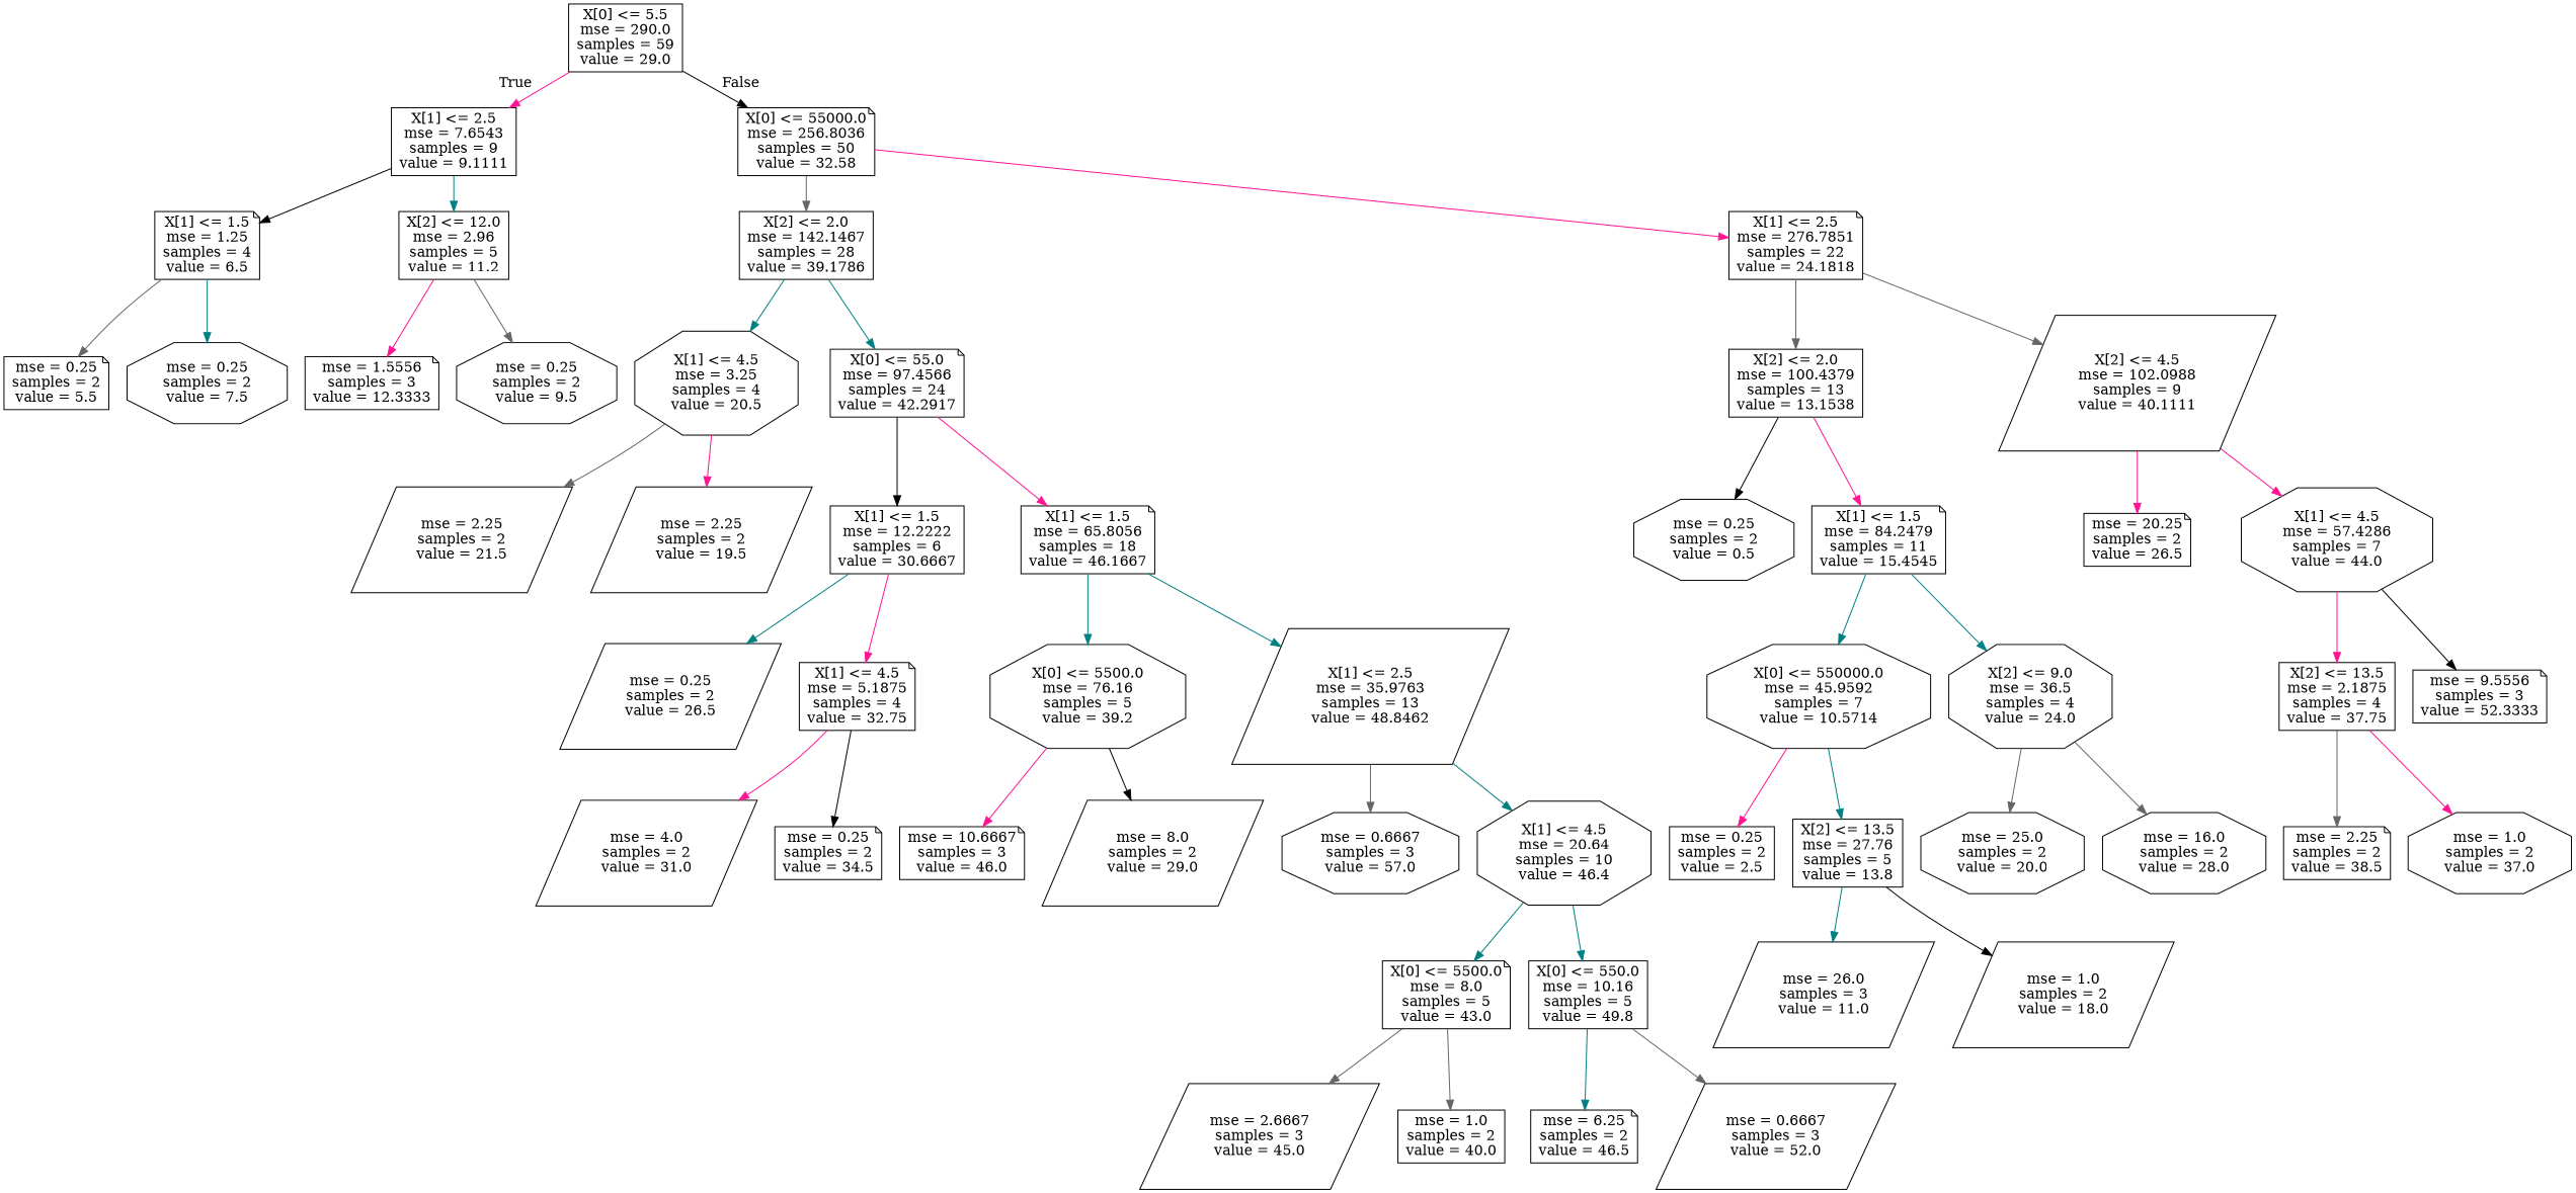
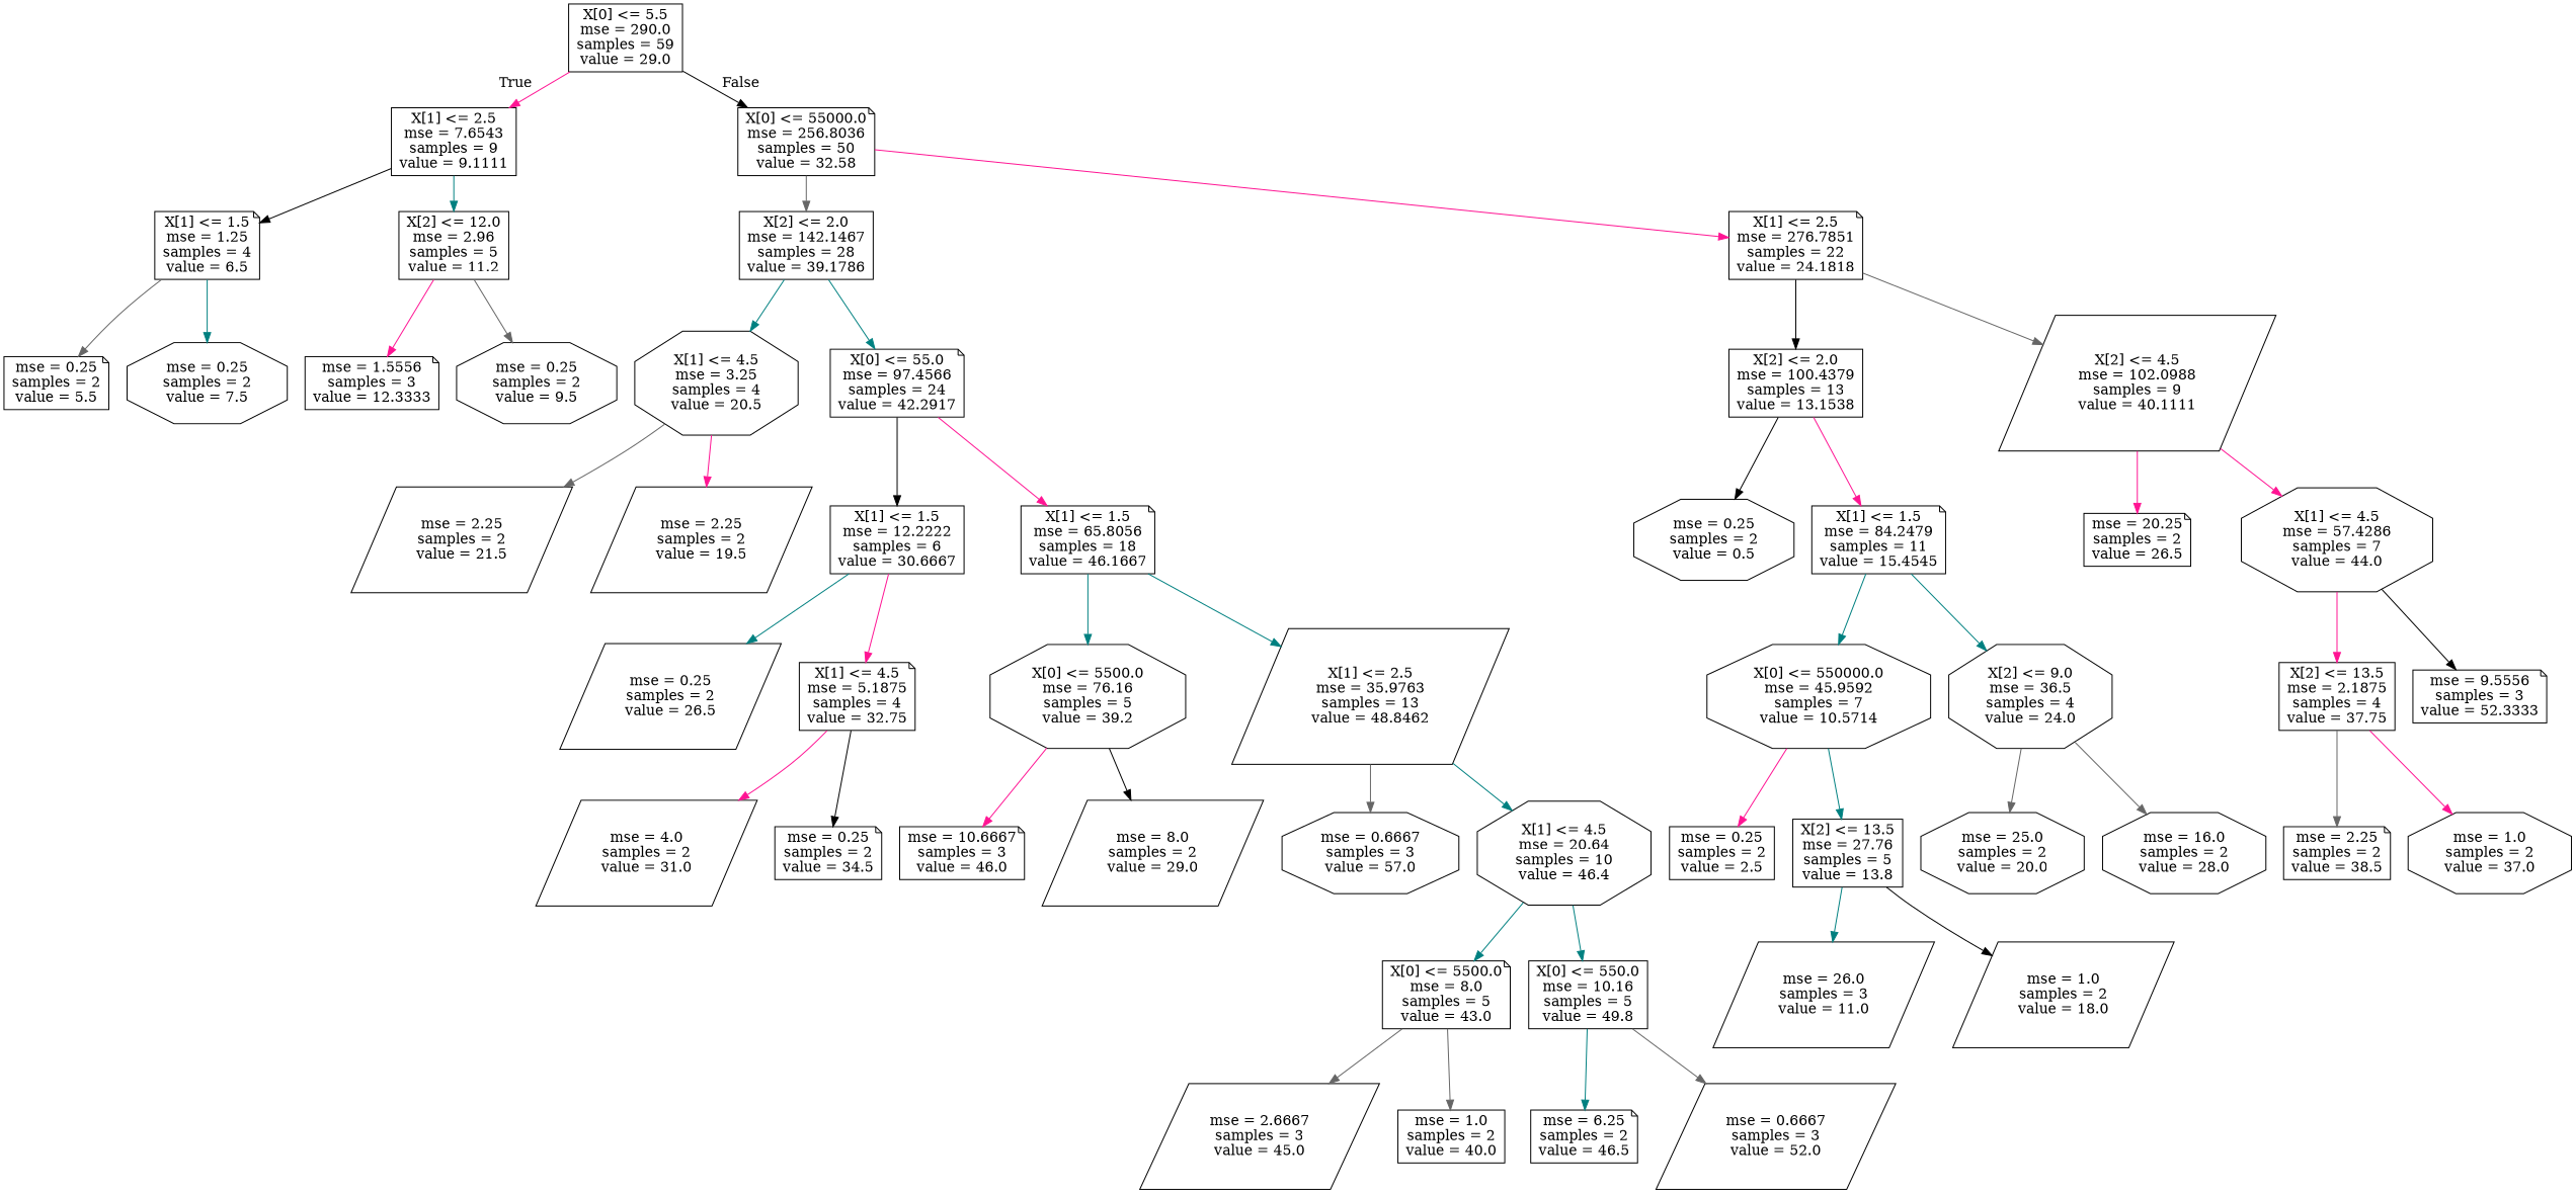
  digraph {
    node [shape=note]
    edge [color=teal]
    n1 [label="X[0] <= 5.5\nmse = 290.0\nsamples = 59\nvalue = 29.0" shape=box]
    n2 [label="X[1] <= 2.5\nmse = 7.6543\nsamples = 9\nvalue = 9.1111" shape=box]
    n3 [label="X[0] <= 55000.0\nmse = 256.8036\nsamples = 50\nvalue = 32.58"]
    n4 [label="X[1] <= 1.5\nmse = 1.25\nsamples = 4\nvalue = 6.5"]
    n5 [label="X[2] <= 12.0\nmse = 2.96\nsamples = 5\nvalue = 11.2" shape=box]
    n6 [label="X[2] <= 2.0\nmse = 142.1467\nsamples = 28\nvalue = 39.1786" shape=box]
    n7 [label="X[1] <= 2.5\nmse = 276.7851\nsamples = 22\nvalue = 24.1818"]
    n8 [label="mse = 0.25\nsamples = 2\nvalue = 5.5"]
    n9 [label="mse = 0.25\nsamples = 2\nvalue = 7.5" shape=octagon]
    n10 [label="mse = 1.5556\nsamples = 3\nvalue = 12.3333"]
    n11 [label="mse = 0.25\nsamples = 2\nvalue = 9.5" shape=octagon]
    n12 [label="X[1] <= 4.5\nmse = 3.25\nsamples = 4\nvalue = 20.5" shape=octagon]
    n13 [label="X[0] <= 55.0\nmse = 97.4566\nsamples = 24\nvalue = 42.2917"]
    n14 [label="X[2] <= 2.0\nmse = 100.4379\nsamples = 13\nvalue = 13.1538" shape=box]
    n15 [label="X[2] <= 4.5\nmse = 102.0988\nsamples = 9\nvalue = 40.1111" shape=parallelogram]
    n16 [label="mse = 2.25\nsamples = 2\nvalue = 21.5" shape=parallelogram]
    n17 [label="mse = 2.25\nsamples = 2\nvalue = 19.5" shape=parallelogram]
    n18 [label="X[1] <= 1.5\nmse = 12.2222\nsamples = 6\nvalue = 30.6667" shape=box]
    n19 [label="X[1] <= 1.5\nmse = 65.8056\nsamples = 18\nvalue = 46.1667"]
    n20 [label="mse = 0.25\nsamples = 2\nvalue = 26.5" shape=parallelogram]
    n21 [label="X[1] <= 4.5\nmse = 5.1875\nsamples = 4\nvalue = 32.75"]
    n22 [label="X[0] <= 5500.0\nmse = 76.16\nsamples = 5\nvalue = 39.2" shape=octagon]
    n23 [label="X[1] <= 2.5\nmse = 35.9763\nsamples = 13\nvalue = 48.8462" shape=parallelogram]
    n24 [label="mse = 4.0\nsamples = 2\nvalue = 31.0" shape=parallelogram]
    n25 [label="mse = 0.25\nsamples = 2\nvalue = 34.5"]
    n26 [label="mse = 10.6667\nsamples = 3\nvalue = 46.0"]
    n27 [label="mse = 8.0\nsamples = 2\nvalue = 29.0" shape=parallelogram]
    n28 [label="mse = 0.6667\nsamples = 3\nvalue = 57.0" shape=octagon]
    n29 [label="X[1] <= 4.5\nmse = 20.64\nsamples = 10\nvalue = 46.4" shape=octagon]
    n30 [label="X[0] <= 5500.0\nmse = 8.0\nsamples = 5\nvalue = 43.0"]
    n31 [label="X[0] <= 550.0\nmse = 10.16\nsamples = 5\nvalue = 49.8" shape=box]
    n32 [label="mse = 2.6667\nsamples = 3\nvalue = 45.0" shape=parallelogram]
    n33 [label="mse = 1.0\nsamples = 2\nvalue = 40.0" shape=box]
    n34 [label="mse = 6.25\nsamples = 2\nvalue = 46.5"]
    n35 [label="mse = 0.6667\nsamples = 3\nvalue = 52.0" shape=parallelogram]
    n36 [label="mse = 0.25\nsamples = 2\nvalue = 0.5" shape=octagon]
    n37 [label="X[1] <= 1.5\nmse = 84.2479\nsamples = 11\nvalue = 15.4545"]
    n38 [label="mse = 20.25\nsamples = 2\nvalue = 26.5"]
    n39 [label="X[1] <= 4.5\nmse = 57.4286\nsamples = 7\nvalue = 44.0" shape=octagon]
    n40 [label="X[0] <= 550000.0\nmse = 45.9592\nsamples = 7\nvalue = 10.5714" shape=octagon]
    n41 [label="X[2] <= 9.0\nmse = 36.5\nsamples = 4\nvalue = 24.0" shape=octagon]
    n42 [label="mse = 0.25\nsamples = 2\nvalue = 2.5" shape=box]
    n43 [label="X[2] <= 13.5\nmse = 27.76\nsamples = 5\nvalue = 13.8" shape=box]
    n44 [label="mse = 25.0\nsamples = 2\nvalue = 20.0" shape=octagon]
    n45 [label="mse = 16.0\nsamples = 2\nvalue = 28.0" shape=octagon]
    n46 [label="mse = 26.0\nsamples = 3\nvalue = 11.0" shape=parallelogram]
    n47 [label="mse = 1.0\nsamples = 2\nvalue = 18.0" shape=parallelogram]
    n48 [label="X[2] <= 13.5\nmse = 2.1875\nsamples = 4\nvalue = 37.75" shape=box]
    n49 [label="mse = 9.5556\nsamples = 3\nvalue = 52.3333"]
    n50 [label="mse = 2.25\nsamples = 2\nvalue = 38.5"]
    n51 [label="mse = 1.0\nsamples = 2\nvalue = 37.0" shape=octagon]
    n1 -> n2 [color=deeppink headlabel=True labelangle=45 labeldistance=2.5]
    n1 -> n3 [color=black headlabel=False labelangle=-45 labeldistance=2.5]
    n2 -> n4 [color=black]
    n2 -> n5
    n3 -> n6 [color=gray40]
    n3 -> n7 [color=deeppink]
    n4 -> n8 [color=gray40]
    n4 -> n9
    n5 -> n10 [color=deeppink]
    n5 -> n11 [color=gray40]
    n6 -> n12
    n6 -> n13
-   n7 -> n14 [color=gray40]
+   n7 -> n14 [color=black]
    n7 -> n15 [color=gray40]
    n12 -> n16 [color=gray40]
    n12 -> n17 [color=deeppink]
    n13 -> n18 [color=black]
    n13 -> n19 [color=deeppink]
    n14 -> n36 [color=black]
    n14 -> n37 [color=deeppink]
    n15 -> n38 [color=deeppink]
    n15 -> n39 [color=deeppink]
    n18 -> n20
    n18 -> n21 [color=deeppink]
    n19 -> n22
    n19 -> n23
    n21 -> n24 [color=deeppink]
    n21 -> n25 [color=black]
    n22 -> n26 [color=deeppink]
    n22 -> n27 [color=black]
    n23 -> n28 [color=gray40]
    n23 -> n29
    n29 -> n30
    n29 -> n31
    n30 -> n32 [color=gray40]
    n30 -> n33 [color=gray40]
    n31 -> n34
    n31 -> n35 [color=gray40]
    n37 -> n40
    n37 -> n41
    n39 -> n48 [color=deeppink]
    n39 -> n49 [color=black]
    n40 -> n42 [color=deeppink]
    n40 -> n43
    n41 -> n44 [color=gray40]
    n41 -> n45 [color=gray40]
    n43 -> n46
    n43 -> n47 [color=black]
    n48 -> n50 [color=gray40]
    n48 -> n51 [color=deeppink]
  }
